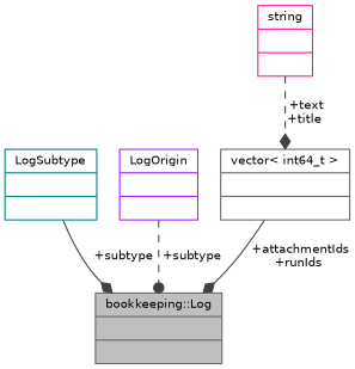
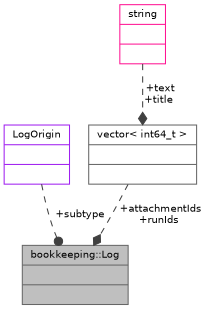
  digraph {
    node [color=gray40 fontname=Helvetica fontsize=10 shape=record]
    edge [arrowhead=diamond color=grey25 fontname=Helvetica fontsize=10 labelfontname=Helvetica labelfontsize=10 style=solid]
    n1 [fillcolor=grey75 fontcolor=black height=0.2 label="{bookkeeping::Log\n||}" style=filled width=0.4]
-   n2 [color=teal height=0.2 label="{LogSubtype\n||}" width=0.4]
    n3 [color=purple height=0.2 label="{LogOrigin\n||}" width=0.4]
    n4 [color=deeppink height=0.2 label="{string\n||}" width=0.4]
    n5 [height=0.2 label="{vector\< int64_t \>\n||}" width=0.4]
-   n2 -> n1 [label=" +subtype"]
    n3 -> n1 [arrowhead=dot label=" +subtype" style=dashed]
    n4 -> n5 [label=" +text\n+title" style=dashed]
-   n5 -> n1 [label=" +attachmentIds\n+runIds"]
+   n5 -> n1 [label=" +attachmentIds\n+runIds" style=dashed]
  }
